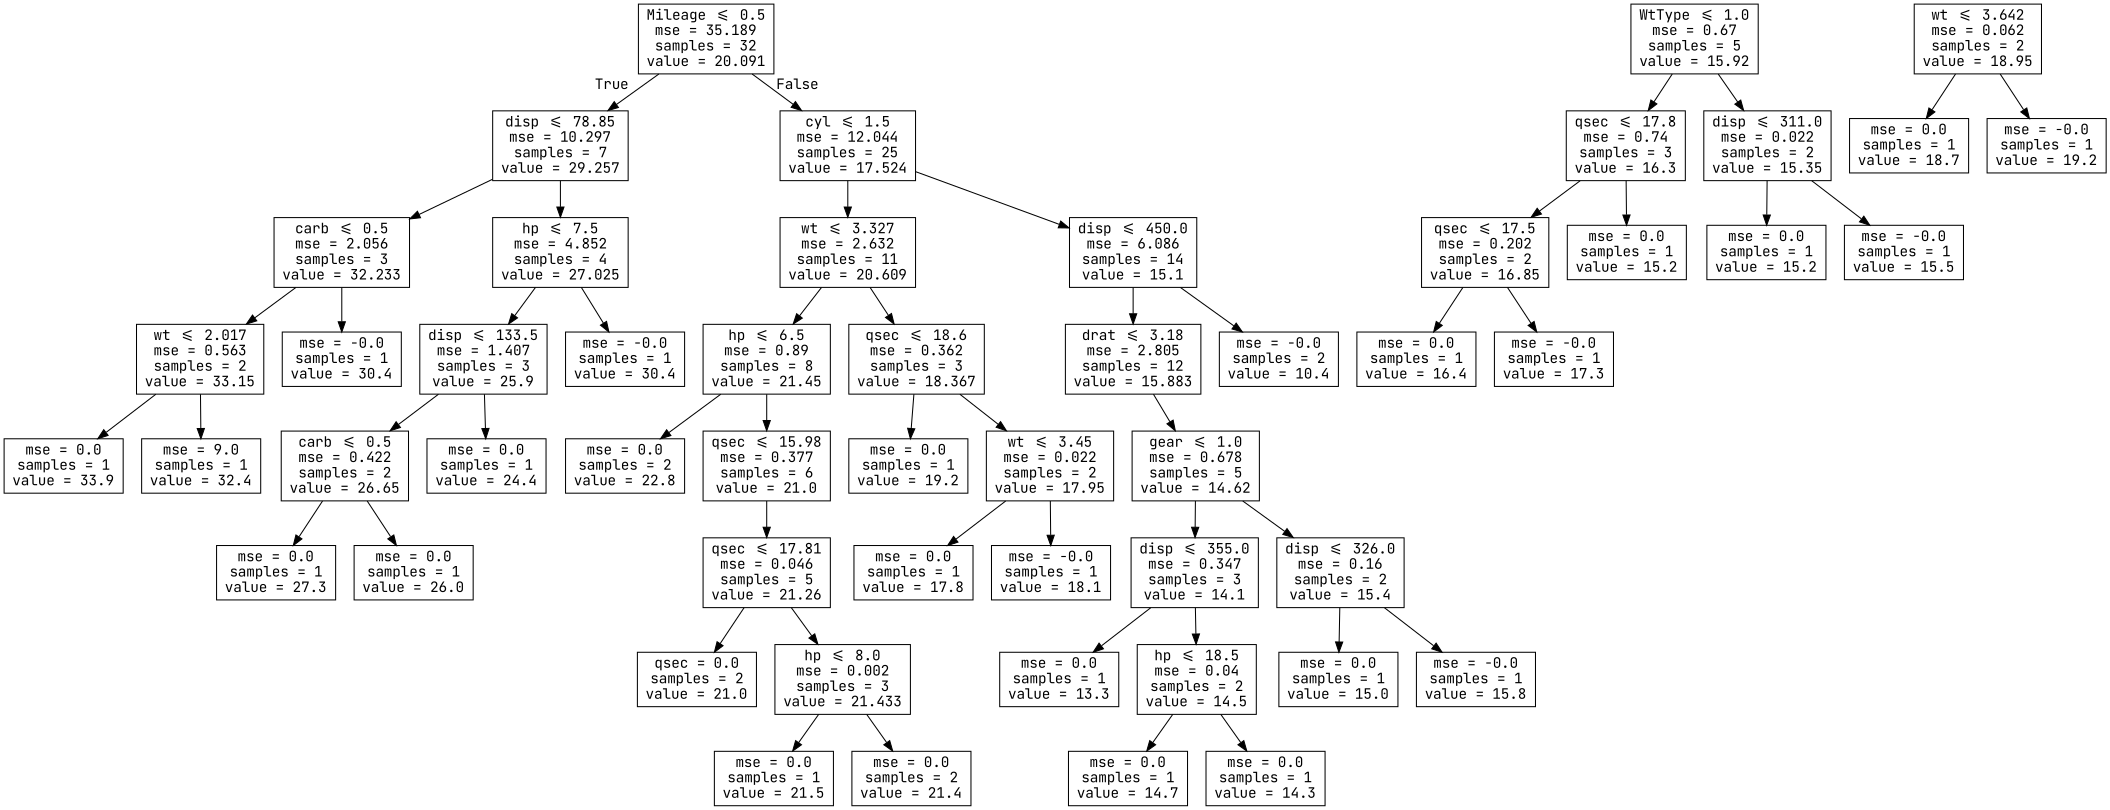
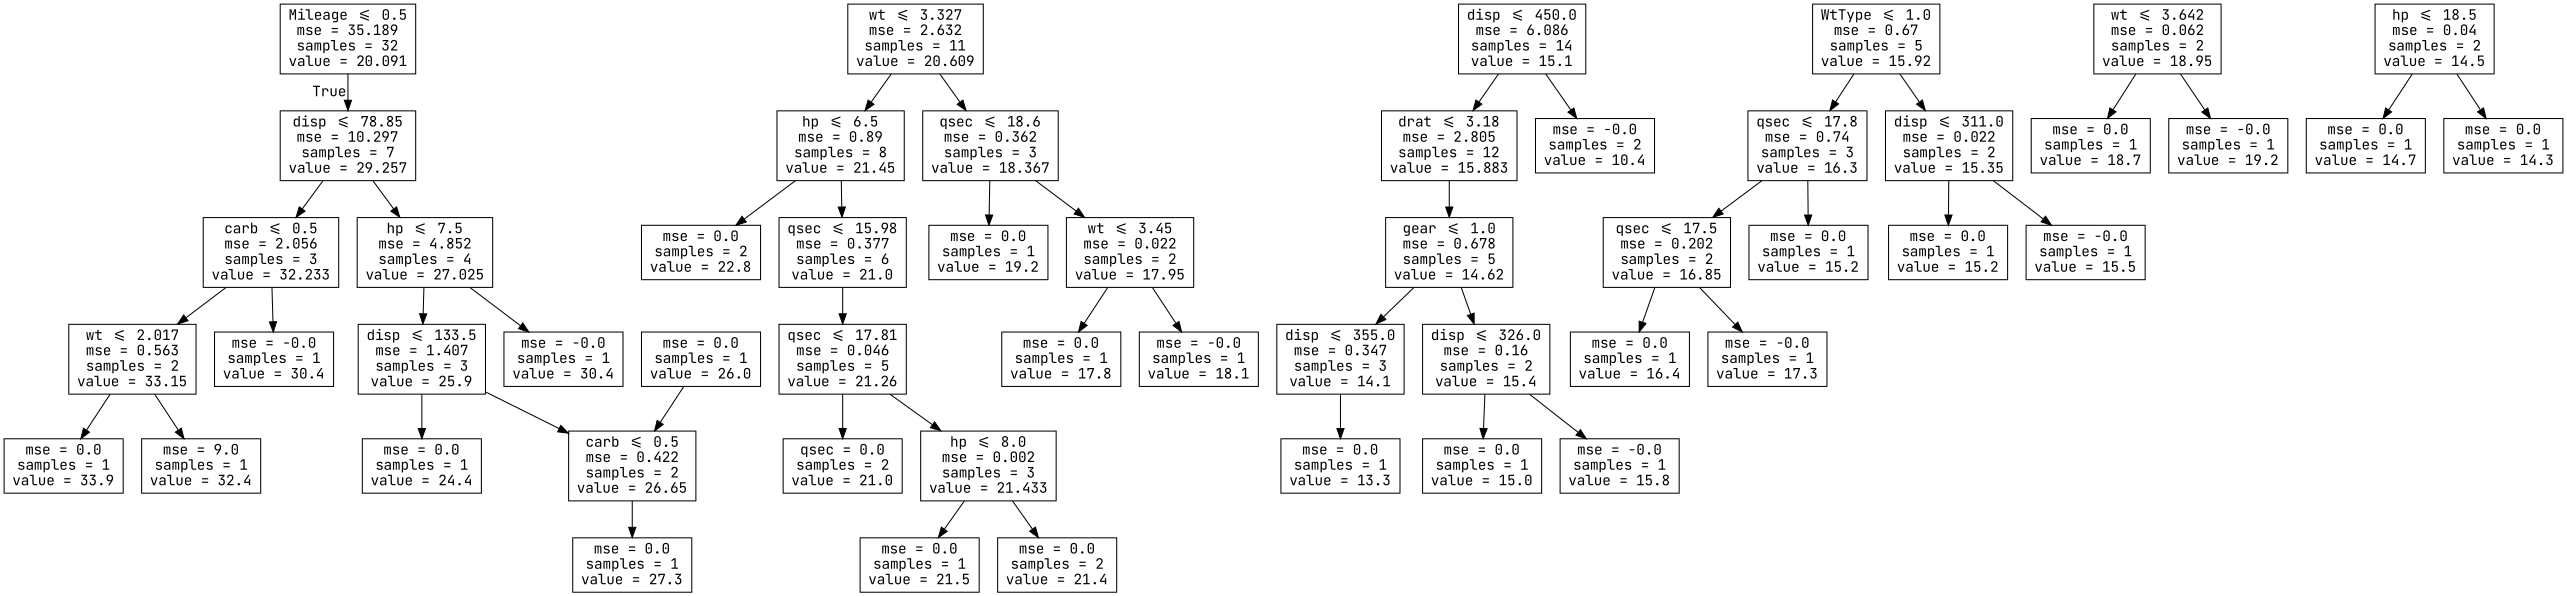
  digraph {
    fontname="JetBrains Mono"
    node [fontname="JetBrains Mono" shape=box]
    edge [fontname="JetBrains Mono"]
    n1 [label="Mileage <= 0.5\nmse = 35.189\nsamples = 32\nvalue = 20.091"]
    n2 [label="disp <= 78.85\nmse = 10.297\nsamples = 7\nvalue = 29.257"]
-   n3 [label="cyl <= 1.5\nmse = 12.044\nsamples = 25\nvalue = 17.524"]
    n4 [label="carb <= 0.5\nmse = 2.056\nsamples = 3\nvalue = 32.233"]
    n5 [label="hp <= 7.5\nmse = 4.852\nsamples = 4\nvalue = 27.025"]
    n6 [label="wt <= 3.327\nmse = 2.632\nsamples = 11\nvalue = 20.609"]
    n7 [label="disp <= 450.0\nmse = 6.086\nsamples = 14\nvalue = 15.1"]
    n8 [label="wt <= 2.017\nmse = 0.563\nsamples = 2\nvalue = 33.15"]
    n9 [label="mse = -0.0\nsamples = 1\nvalue = 30.4"]
    n10 [label="disp <= 133.5\nmse = 1.407\nsamples = 3\nvalue = 25.9"]
    n11 [label="mse = -0.0\nsamples = 1\nvalue = 30.4"]
    n12 [label="mse = 0.0\nsamples = 1\nvalue = 33.9"]
    n13 [label="mse = 9.0\nsamples = 1\nvalue = 32.4"]
    n14 [label="carb <= 0.5\nmse = 0.422\nsamples = 2\nvalue = 26.65"]
    n15 [label="mse = 0.0\nsamples = 1\nvalue = 24.4"]
    n16 [label="mse = 0.0\nsamples = 1\nvalue = 27.3"]
    n17 [label="mse = 0.0\nsamples = 1\nvalue = 26.0"]
    n18 [label="hp <= 6.5\nmse = 0.89\nsamples = 8\nvalue = 21.45"]
    n19 [label="qsec <= 18.6\nmse = 0.362\nsamples = 3\nvalue = 18.367"]
    n20 [label="drat <= 3.18\nmse = 2.805\nsamples = 12\nvalue = 15.883"]
    n21 [label="mse = -0.0\nsamples = 2\nvalue = 10.4"]
    n22 [label="mse = 0.0\nsamples = 2\nvalue = 22.8"]
    n23 [label="qsec <= 15.98\nmse = 0.377\nsamples = 6\nvalue = 21.0"]
    n24 [label="mse = 0.0\nsamples = 1\nvalue = 19.2"]
    n25 [label="wt <= 3.45\nmse = 0.022\nsamples = 2\nvalue = 17.95"]
    n26 [label="qsec <= 17.81\nmse = 0.046\nsamples = 5\nvalue = 21.26"]
    n27 [label="qsec = 0.0\nsamples = 2\nvalue = 21.0"]
    n28 [label="hp <= 8.0\nmse = 0.002\nsamples = 3\nvalue = 21.433"]
    n29 [label="mse = 0.0\nsamples = 1\nvalue = 21.5"]
    n30 [label="mse = 0.0\nsamples = 2\nvalue = 21.4"]
    n31 [label="mse = 0.0\nsamples = 1\nvalue = 17.8"]
    n32 [label="mse = -0.0\nsamples = 1\nvalue = 18.1"]
    n33 [label="gear <= 1.0\nmse = 0.678\nsamples = 5\nvalue = 14.62"]
    n34 [label="disp <= 355.0\nmse = 0.347\nsamples = 3\nvalue = 14.1"]
    n35 [label="disp <= 326.0\nmse = 0.16\nsamples = 2\nvalue = 15.4"]
    n36 [label="WtType <= 1.0\nmse = 0.67\nsamples = 5\nvalue = 15.92"]
    n37 [label="qsec <= 17.8\nmse = 0.74\nsamples = 3\nvalue = 16.3"]
    n38 [label="disp <= 311.0\nmse = 0.022\nsamples = 2\nvalue = 15.35"]
    n39 [label="wt <= 3.642\nmse = 0.062\nsamples = 2\nvalue = 18.95"]
    n40 [label="mse = 0.0\nsamples = 1\nvalue = 18.7"]
    n41 [label="mse = -0.0\nsamples = 1\nvalue = 19.2"]
    n42 [label="qsec <= 17.5\nmse = 0.202\nsamples = 2\nvalue = 16.85"]
    n43 [label="mse = 0.0\nsamples = 1\nvalue = 15.2"]
    n44 [label="mse = 0.0\nsamples = 1\nvalue = 15.2"]
    n45 [label="mse = -0.0\nsamples = 1\nvalue = 15.5"]
    n46 [label="mse = 0.0\nsamples = 1\nvalue = 16.4"]
    n47 [label="mse = -0.0\nsamples = 1\nvalue = 17.3"]
    n48 [label="mse = 0.0\nsamples = 1\nvalue = 13.3"]
    n49 [label="hp <= 18.5\nmse = 0.04\nsamples = 2\nvalue = 14.5"]
    n50 [label="mse = 0.0\nsamples = 1\nvalue = 15.0"]
    n51 [label="mse = -0.0\nsamples = 1\nvalue = 15.8"]
    n52 [label="mse = 0.0\nsamples = 1\nvalue = 14.7"]
    n53 [label="mse = 0.0\nsamples = 1\nvalue = 14.3"]
    n1 -> n2 [headlabel=True labelangle=45 labeldistance=2.5]
-   n1 -> n3 [headlabel=False labelangle=-45 labeldistance=2.5]
    n2 -> n4
    n2 -> n5
-   n3 -> n6
-   n3 -> n7
    n4 -> n8
    n4 -> n9
    n5 -> n10
    n5 -> n11
    n6 -> n18
    n6 -> n19
    n7 -> n20
    n7 -> n21
    n8 -> n12
    n8 -> n13
    n10 -> n14
    n10 -> n15
    n14 -> n16
-   n14 -> n17
+   n17 -> n14
    n18 -> n22
    n18 -> n23
    n19 -> n24
    n19 -> n25
    n20 -> n33
    n23 -> n26
    n25 -> n31
    n25 -> n32
    n26 -> n27
    n26 -> n28
    n28 -> n29
    n28 -> n30
    n33 -> n34
    n33 -> n35
    n34 -> n48
-   n34 -> n49
    n35 -> n50
    n35 -> n51
    n36 -> n37
    n36 -> n38
    n37 -> n42
    n37 -> n43
    n38 -> n44
    n38 -> n45
    n39 -> n40
    n39 -> n41
    n42 -> n46
    n42 -> n47
    n49 -> n52
    n49 -> n53
  }
